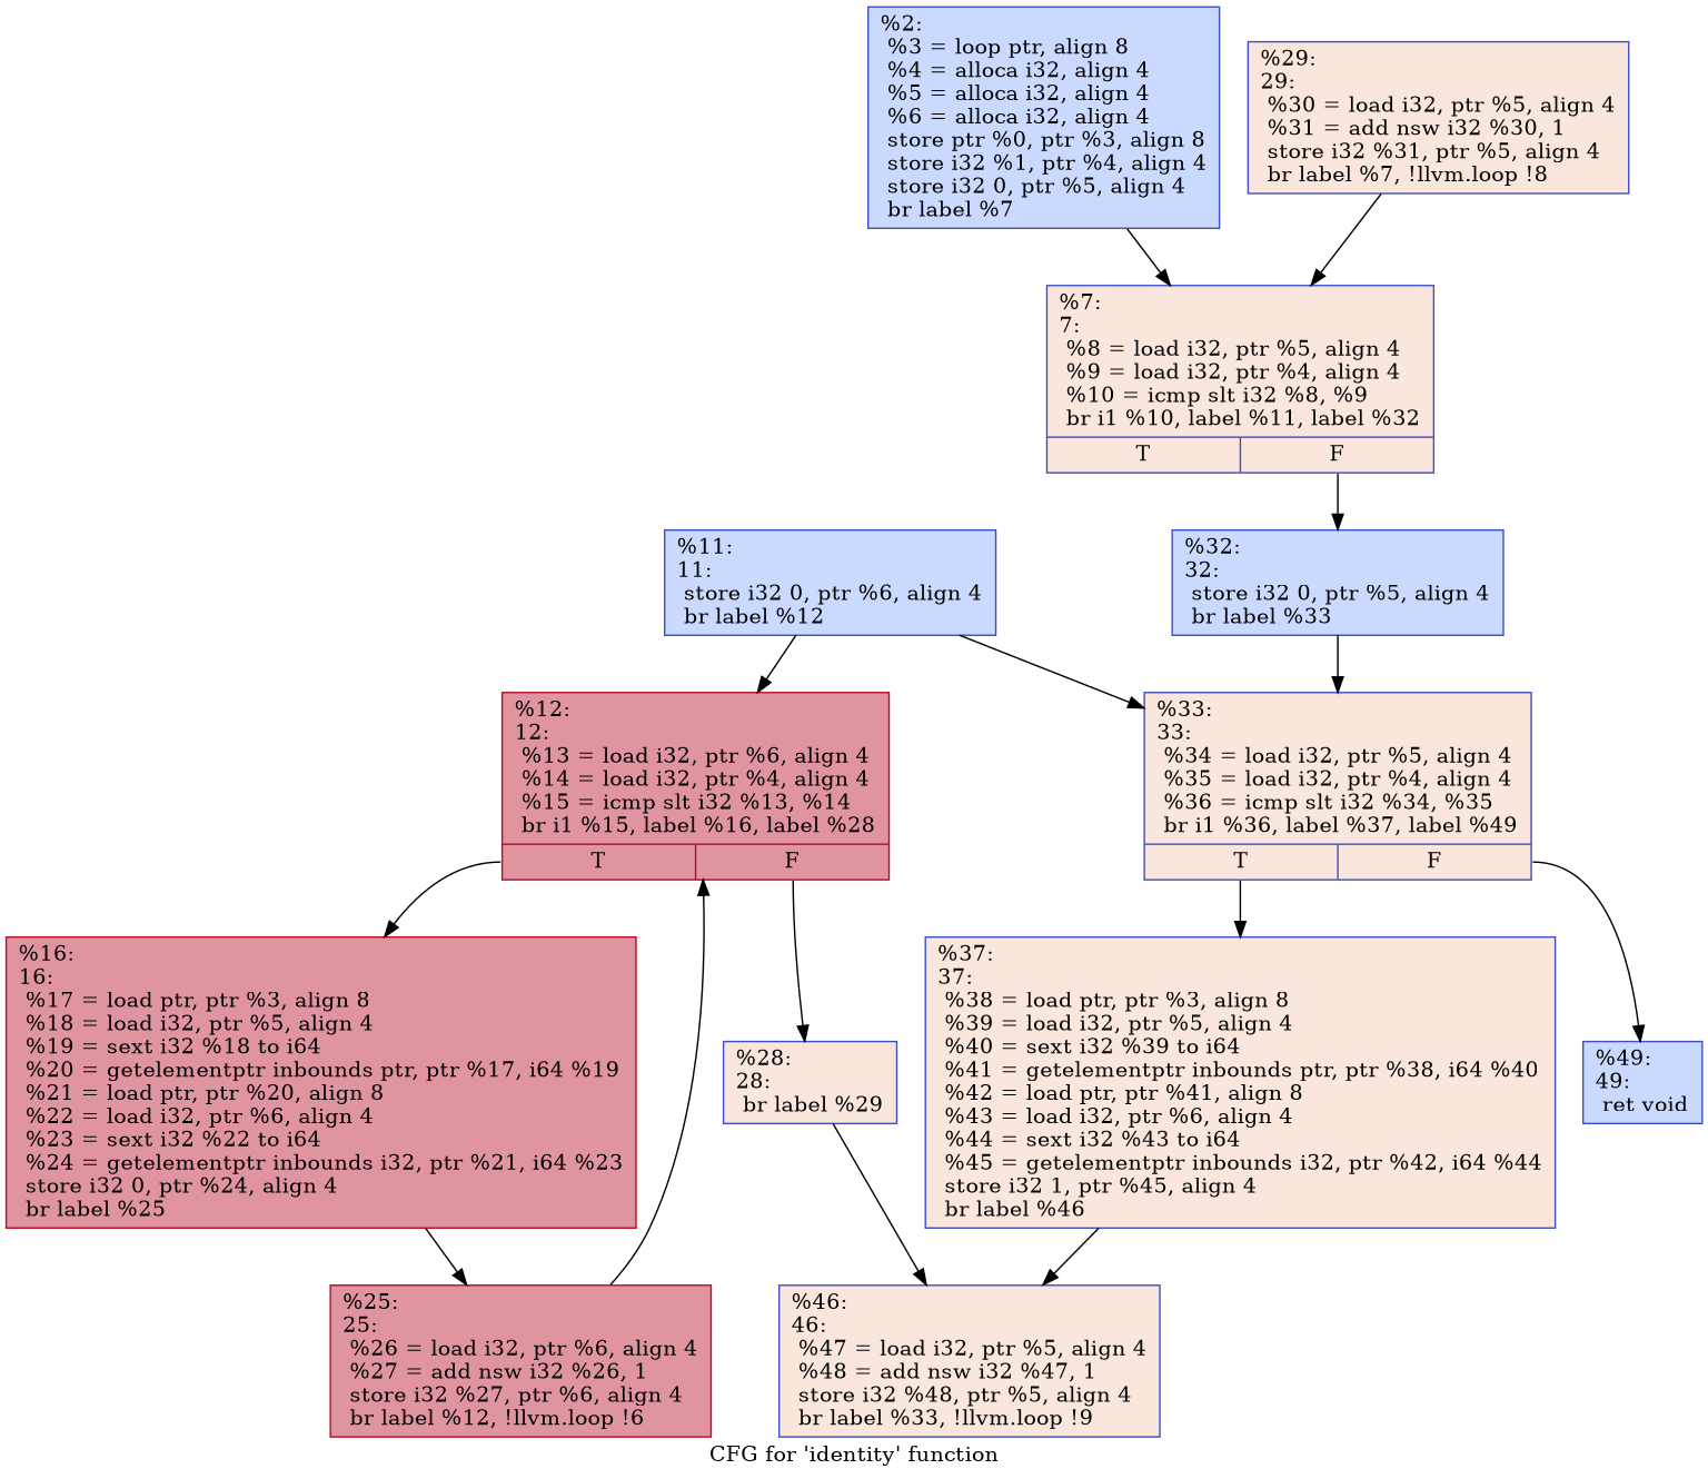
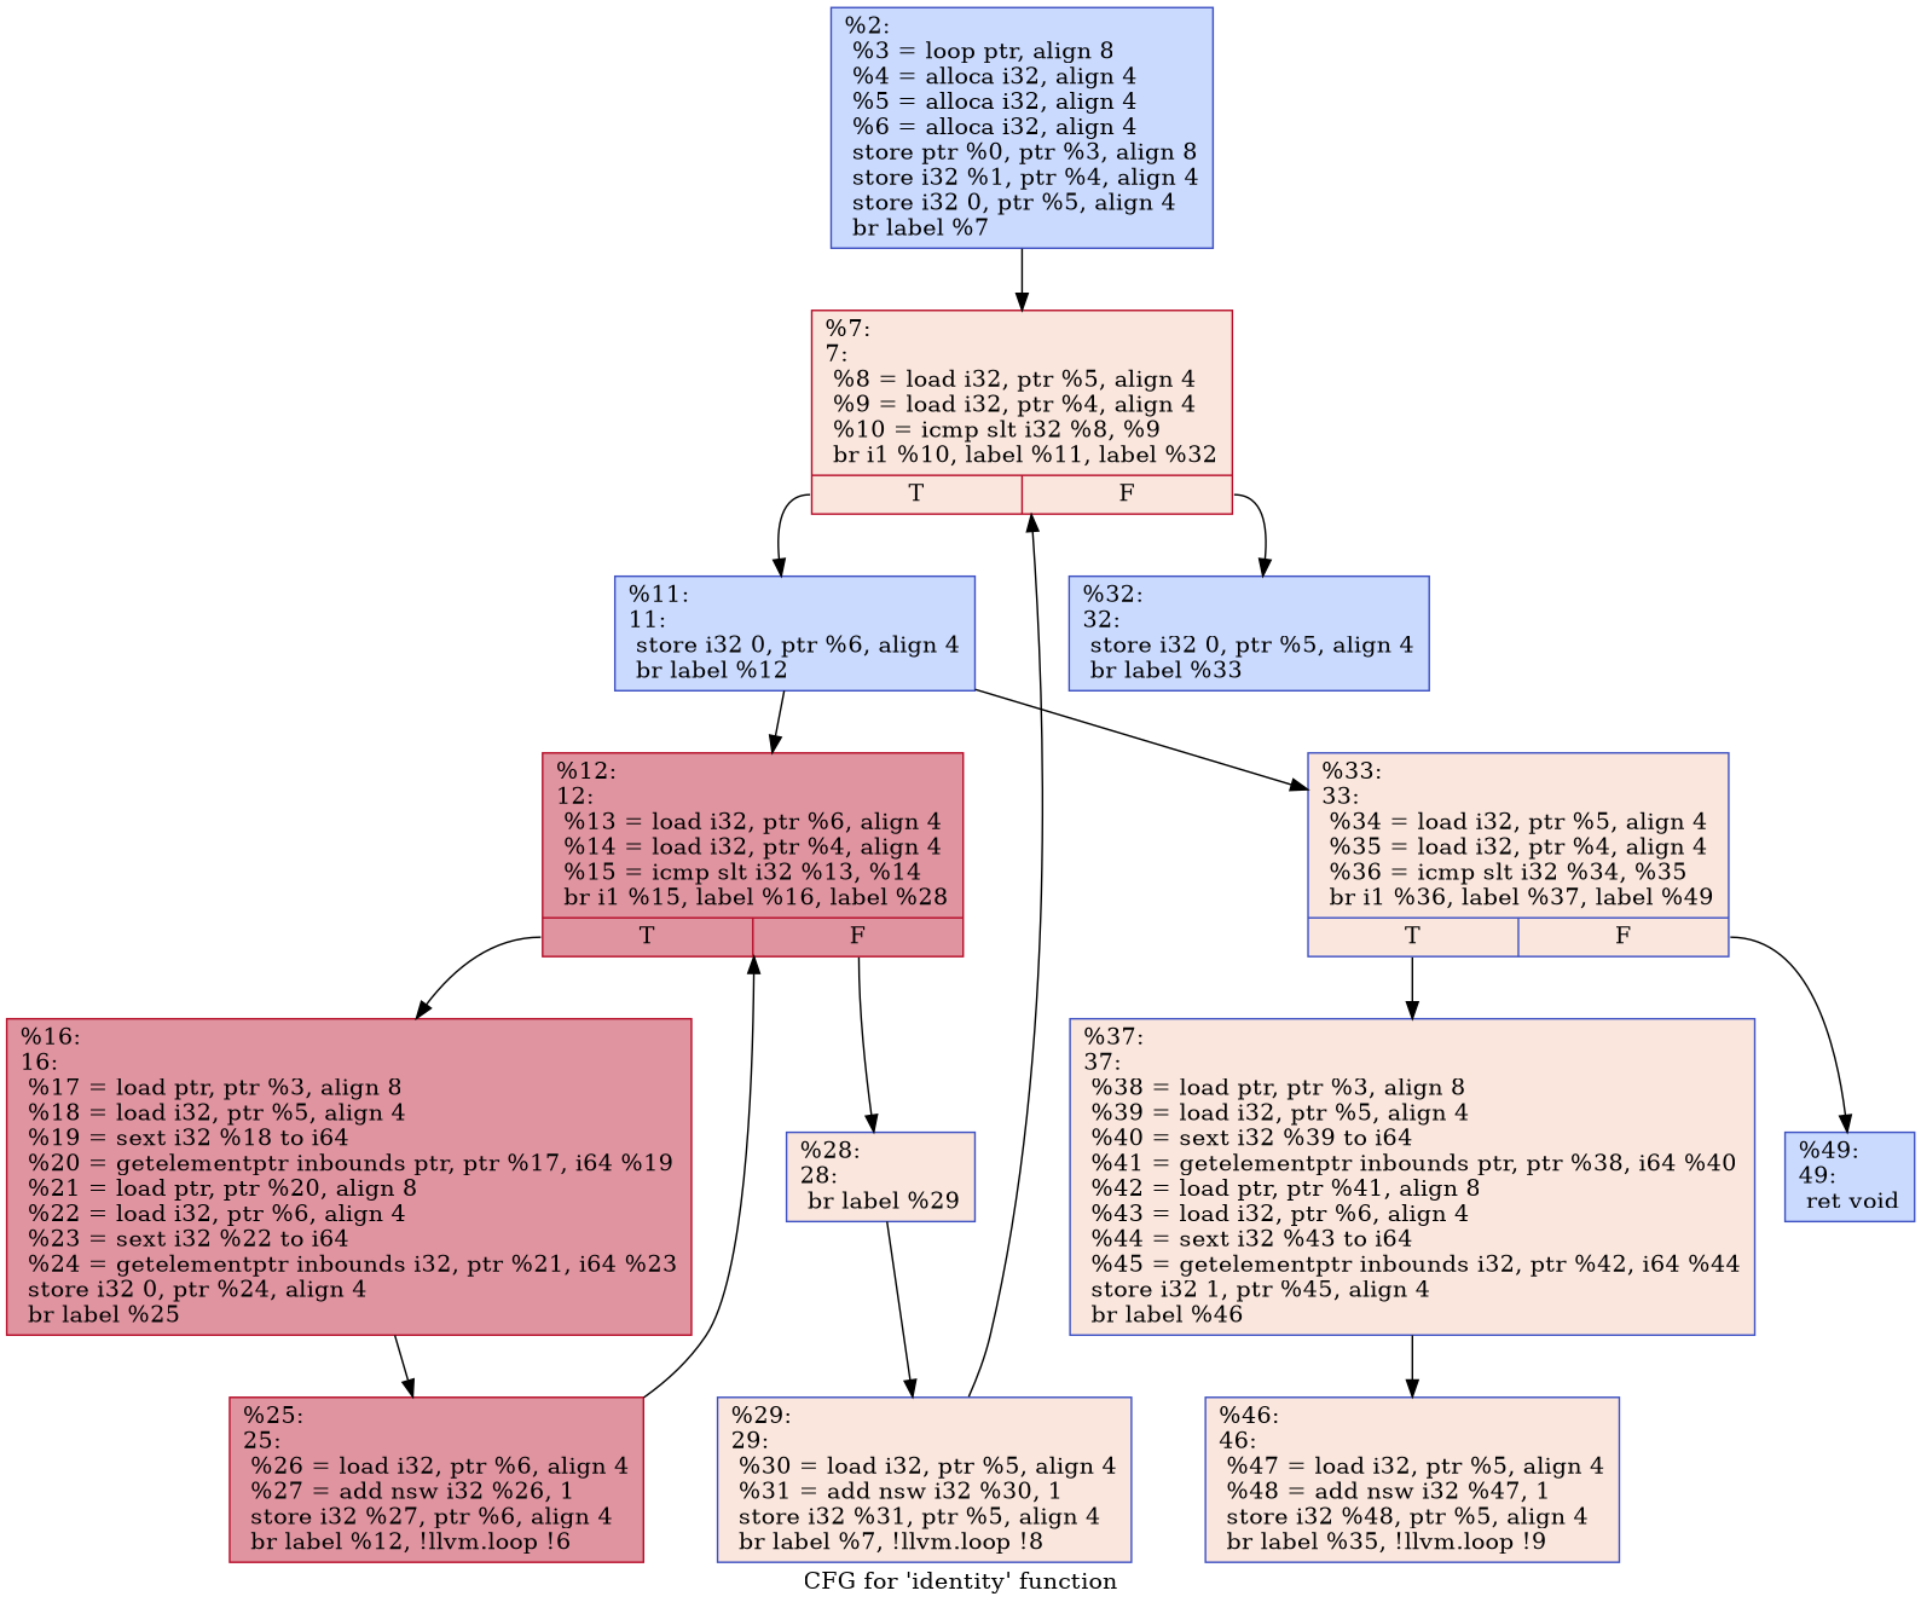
  digraph {
    label="CFG for 'identity' function"
    node [color="#3d50c3ff" fillcolor="#f3c7b170" shape=record style=filled]
    n1 [fillcolor="#88abfd70" label="{%2:\l  %3 = loop ptr, align 8\l  %4 = alloca i32, align 4\l  %5 = alloca i32, align 4\l  %6 = alloca i32, align 4\l  store ptr %0, ptr %3, align 8\l  store i32 %1, ptr %4, align 4\l  store i32 0, ptr %5, align 4\l  br label %7\l}"]
-   n2 [label="{%7:\l7:                                                \l  %8 = load i32, ptr %5, align 4\l  %9 = load i32, ptr %4, align 4\l  %10 = icmp slt i32 %8, %9\l  br i1 %10, label %11, label %32\l|{<s0>T|<s1>F}}"]
+   n2 [color="#b70d28ff" label="{%7:\l7:                                                \l  %8 = load i32, ptr %5, align 4\l  %9 = load i32, ptr %4, align 4\l  %10 = icmp slt i32 %8, %9\l  br i1 %10, label %11, label %32\l|{<s0>T|<s1>F}}"]
    n3 [fillcolor="#88abfd70" label="{%11:\l11:                                               \l  store i32 0, ptr %6, align 4\l  br label %12\l}"]
    n4 [fillcolor="#88abfd70" label="{%32:\l32:                                               \l  store i32 0, ptr %5, align 4\l  br label %33\l}"]
    n5 [color="#b70d28ff" fillcolor="#b70d2870" label="{%12:\l12:                                               \l  %13 = load i32, ptr %6, align 4\l  %14 = load i32, ptr %4, align 4\l  %15 = icmp slt i32 %13, %14\l  br i1 %15, label %16, label %28\l|{<s0>T|<s1>F}}"]
    n6 [label="{%33:\l33:                                               \l  %34 = load i32, ptr %5, align 4\l  %35 = load i32, ptr %4, align 4\l  %36 = icmp slt i32 %34, %35\l  br i1 %36, label %37, label %49\l|{<s0>T|<s1>F}}"]
    n7 [color="#b70d28ff" fillcolor="#b70d2870" label="{%16:\l16:                                               \l  %17 = load ptr, ptr %3, align 8\l  %18 = load i32, ptr %5, align 4\l  %19 = sext i32 %18 to i64\l  %20 = getelementptr inbounds ptr, ptr %17, i64 %19\l  %21 = load ptr, ptr %20, align 8\l  %22 = load i32, ptr %6, align 4\l  %23 = sext i32 %22 to i64\l  %24 = getelementptr inbounds i32, ptr %21, i64 %23\l  store i32 0, ptr %24, align 4\l  br label %25\l}"]
    n8 [label="{%28:\l28:                                               \l  br label %29\l}"]
    n9 [label="{%37:\l37:                                               \l  %38 = load ptr, ptr %3, align 8\l  %39 = load i32, ptr %5, align 4\l  %40 = sext i32 %39 to i64\l  %41 = getelementptr inbounds ptr, ptr %38, i64 %40\l  %42 = load ptr, ptr %41, align 8\l  %43 = load i32, ptr %6, align 4\l  %44 = sext i32 %43 to i64\l  %45 = getelementptr inbounds i32, ptr %42, i64 %44\l  store i32 1, ptr %45, align 4\l  br label %46\l}"]
    n10 [fillcolor="#88abfd70" label="{%49:\l49:                                               \l  ret void\l}"]
    n11 [color="#b70d28ff" fillcolor="#b70d2870" label="{%25:\l25:                                               \l  %26 = load i32, ptr %6, align 4\l  %27 = add nsw i32 %26, 1\l  store i32 %27, ptr %6, align 4\l  br label %12, !llvm.loop !6\l}"]
    n12 [label="{%29:\l29:                                               \l  %30 = load i32, ptr %5, align 4\l  %31 = add nsw i32 %30, 1\l  store i32 %31, ptr %5, align 4\l  br label %7, !llvm.loop !8\l}"]
-   n13 [label="{%46:\l46:                                               \l  %47 = load i32, ptr %5, align 4\l  %48 = add nsw i32 %47, 1\l  store i32 %48, ptr %5, align 4\l  br label %33, !llvm.loop !9\l}"]
+   n13 [label="{%46:\l46:                                               \l  %47 = load i32, ptr %5, align 4\l  %48 = add nsw i32 %47, 1\l  store i32 %48, ptr %5, align 4\l  br label %35, !llvm.loop !9\l}"]
    n1 -> n2
+   n2 -> n3 [tailport=s0]
    n2 -> n4 [tailport=s1]
    n3 -> n5
    n3 -> n6
-   n4 -> n6
    n5 -> n7 [tailport=s0]
    n5 -> n8 [tailport=s1]
    n6 -> n9 [tailport=s0]
    n6 -> n10 [tailport=s1]
    n7 -> n11
-   n8 -> n13
+   n8 -> n12
    n9 -> n13
    n11 -> n5
    n12 -> n2
  }
